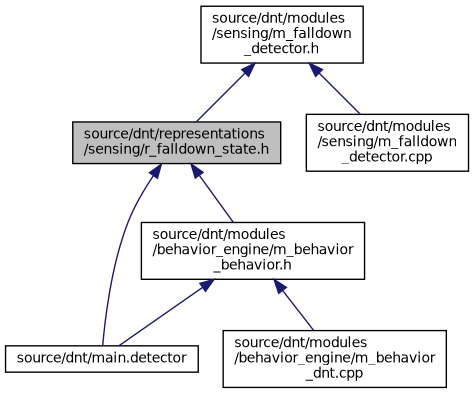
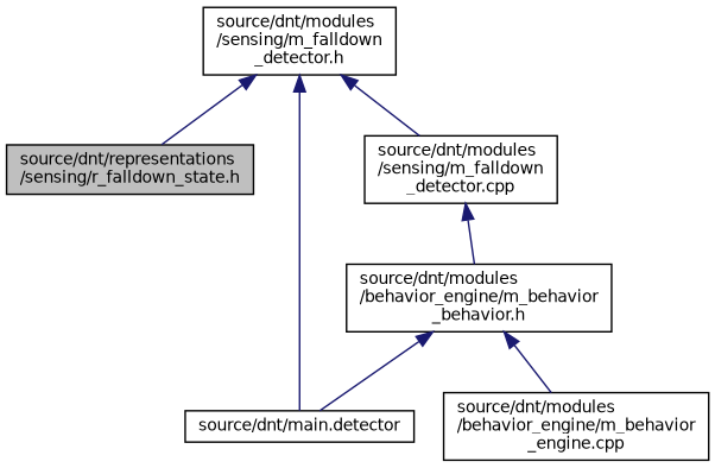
  digraph {
    node [color=black fillcolor=white fontname=Helvetica fontsize=10 shape=record style=filled]
    edge [color=midnightblue dir=back fontname=Helvetica fontsize=10 labelfontname=Helvetica labelfontsize=10 style=solid]
    n1 [fillcolor=grey75 fontcolor=black height=0.2 label="source/dnt/representations\l/sensing/r_falldown_state.h" width=0.4]
    n2 [height=0.2 label="source/dnt/modules\l/behavior_engine/m_behavior\l_behavior.h" width=0.4]
    n3 [height=0.2 label="source/dnt/main.detector" width=0.4]
-   n4 [height=0.2 label="source/dnt/modules\l/behavior_engine/m_behavior\l_dnt.cpp" width=0.4]
+   n4 [height=0.2 label="source/dnt/modules\l/behavior_engine/m_behavior\l_engine.cpp" width=0.4]
    n5 [height=0.2 label="source/dnt/modules\l/sensing/m_falldown\l_detector.h" width=0.4]
    n6 [height=0.2 label="source/dnt/modules\l/sensing/m_falldown\l_detector.cpp" width=0.4]
-   n1 -> n2
+   n6 -> n2
    n2 -> n3
    n2 -> n4
    n5 -> n1
-   n1 -> n3
+   n5 -> n3
    n5 -> n6
  }
